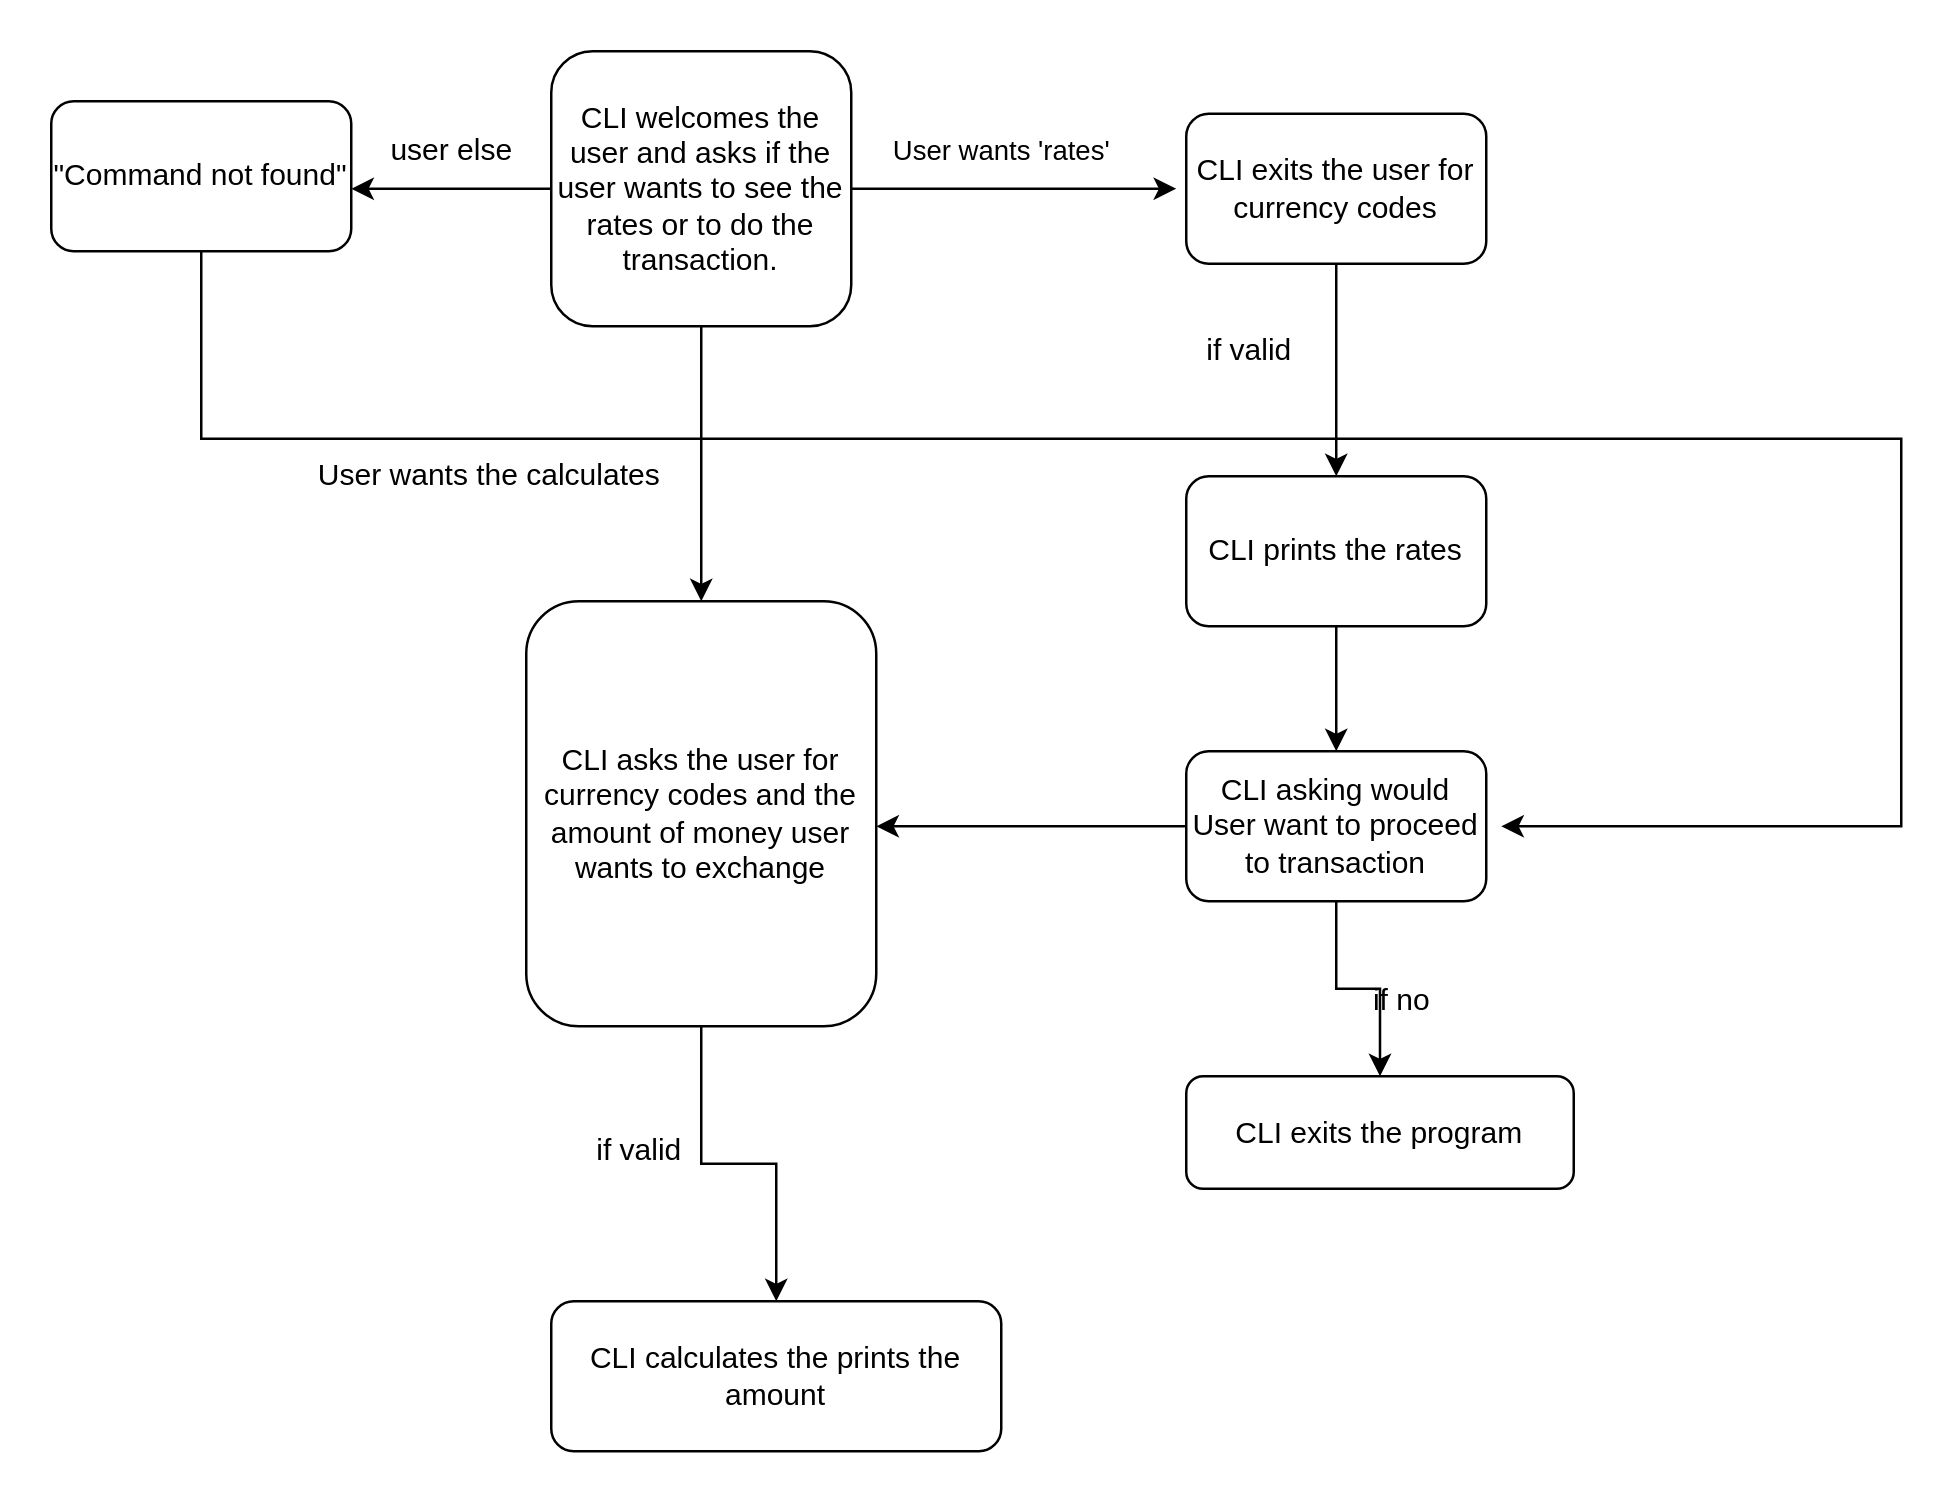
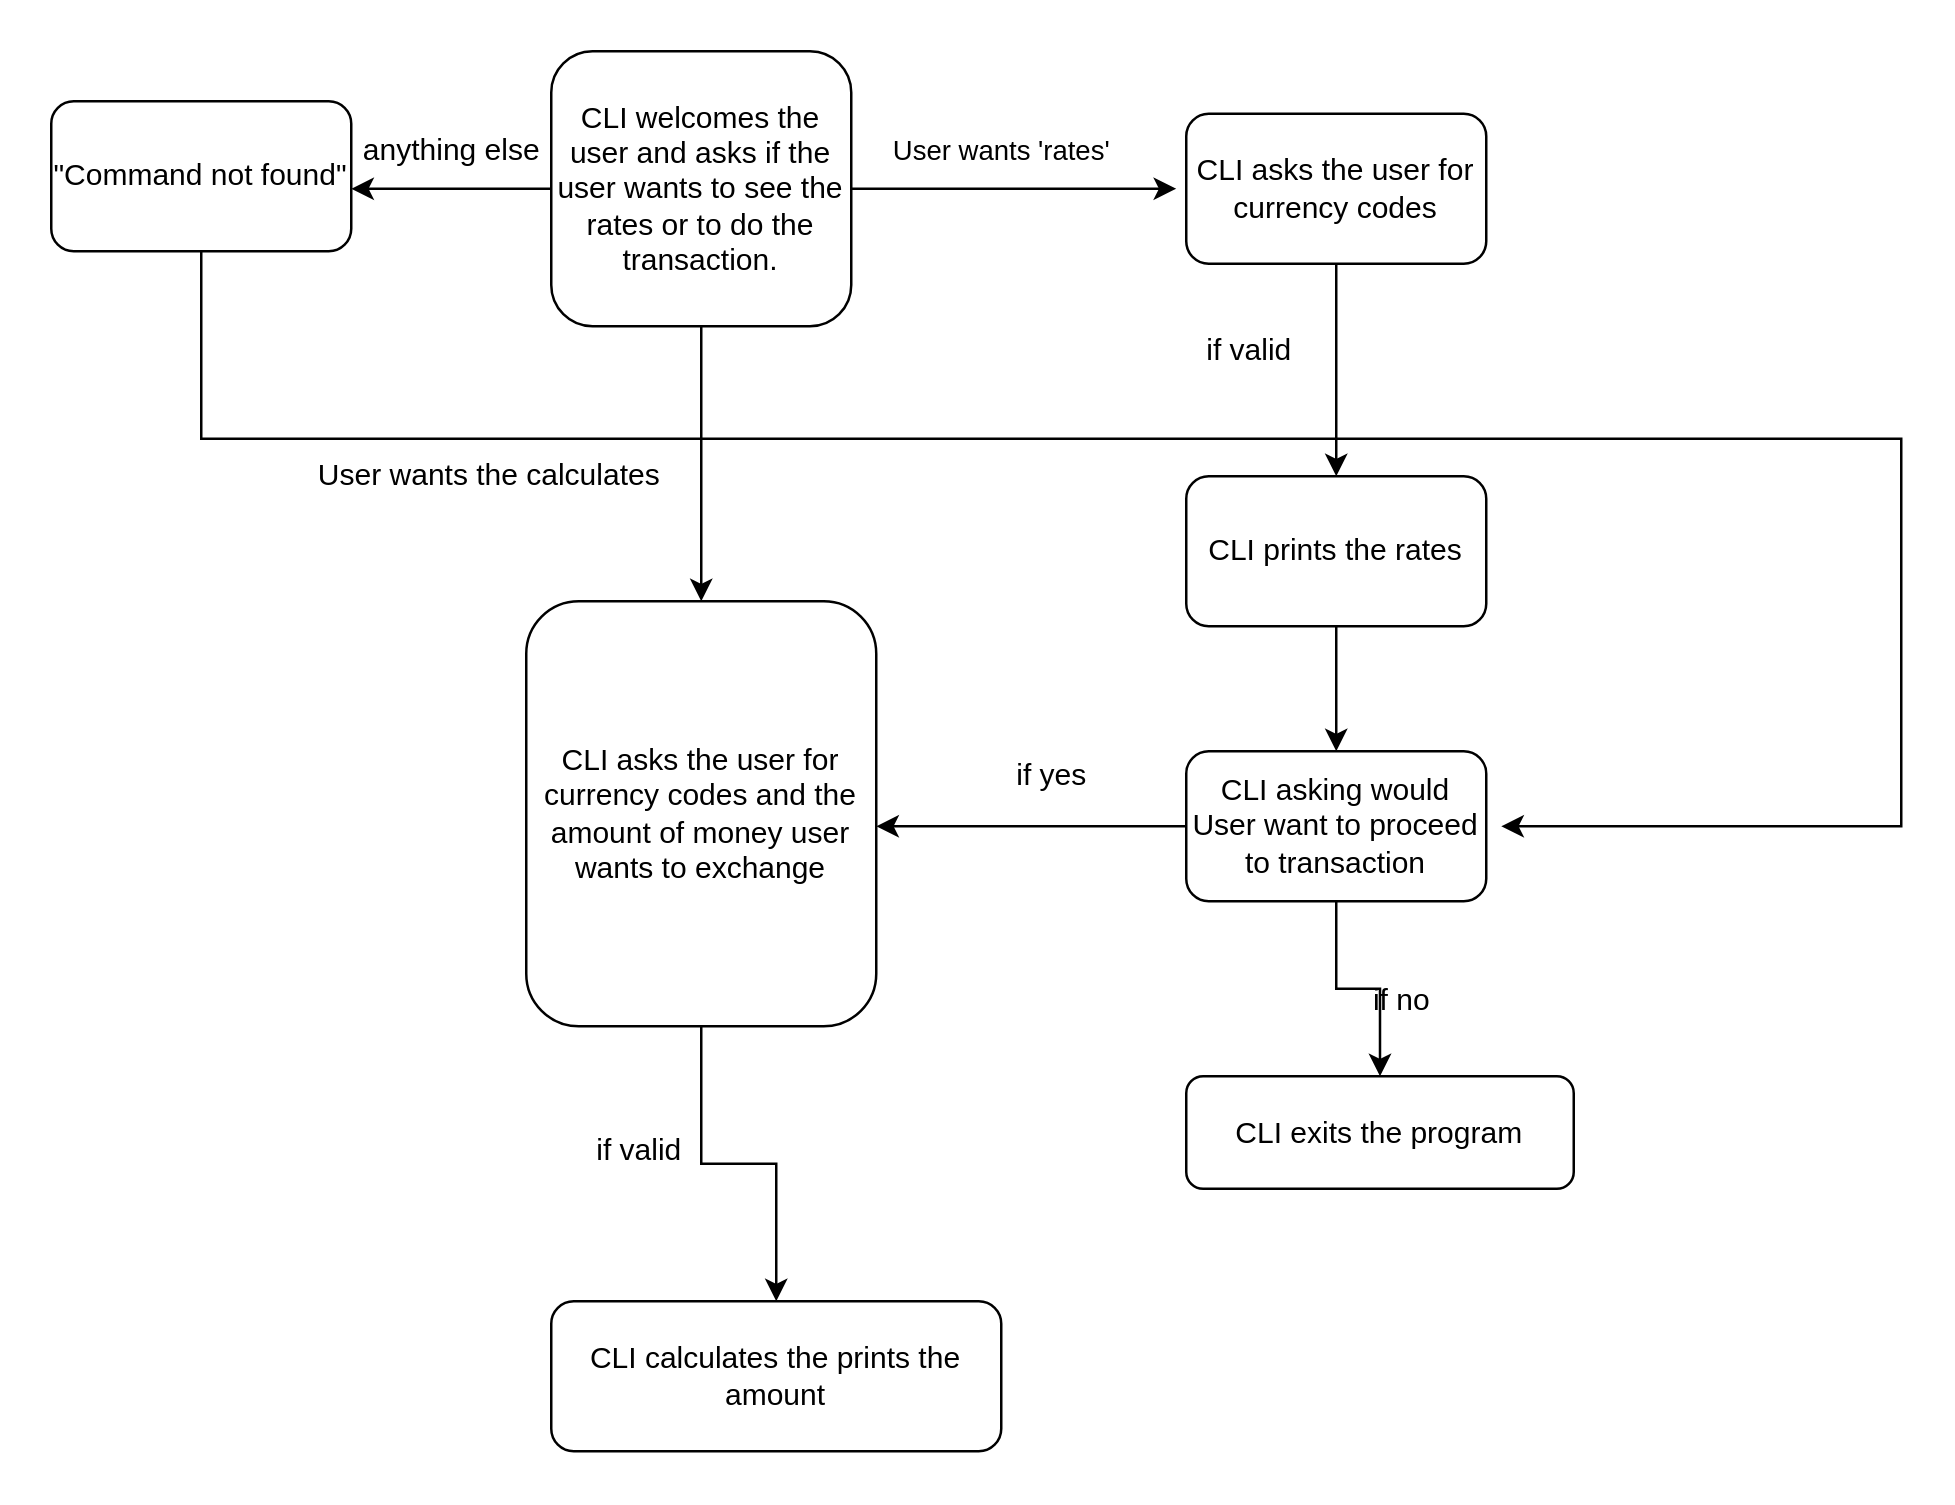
  <mxCell id="0" />
  <mxCell id="1" parent="0" />
  <mxCell id="2" value="User wants 'rates'" style="edgeStyle=orthogonalEdgeStyle;rounded=0;orthogonalLoop=1;jettySize=auto;html=1;exitX=1;exitY=0.5;exitDx=0;exitDy=0;" parent="1" edge="1"><mxGeometry x="-0.077" y="15" relative="1" as="geometry"><mxPoint x="470" y="75" as="targetPoint" /><mxPoint x="340" y="75" as="sourcePoint" /><mxPoint as="offset" /></mxGeometry></mxCell>
  <mxCell id="3" style="edgeStyle=orthogonalEdgeStyle;rounded=0;orthogonalLoop=1;jettySize=auto;html=1;exitX=0.5;exitY=1;exitDx=0;exitDy=0;" parent="1" edge="1"><mxGeometry relative="1" as="geometry"><mxPoint x="280" y="240" as="targetPoint" /><mxPoint x="280" y="130" as="sourcePoint" /></mxGeometry></mxCell>
  <mxCell id="4" style="edgeStyle=orthogonalEdgeStyle;rounded=0;orthogonalLoop=1;jettySize=auto;html=1;exitX=0;exitY=0.5;exitDx=0;exitDy=0;" parent="1" edge="1"><mxGeometry relative="1" as="geometry"><mxPoint x="140" y="75" as="targetPoint" /><mxPoint x="220" y="75" as="sourcePoint" /></mxGeometry></mxCell>
  <mxCell id="5" value="CLI welcomes the user and asks if the user wants to see the rates or to do the transaction." style="rounded=1;whiteSpace=wrap;html=1;fontSize=12;glass=0;strokeWidth=1;shadow=0;" parent="1" vertex="1"><mxGeometry x="220" y="20" width="120" height="110" as="geometry" /></mxCell>
  <mxCell id="6" value="User wants the calculates" style="text;html=1;align=center;verticalAlign=middle;resizable=0;points=[];autosize=1;" parent="1" vertex="1"><mxGeometry x="120" y="180" width="150" height="20" as="geometry" /></mxCell>
  <mxCell id="7" style="edgeStyle=orthogonalEdgeStyle;rounded=0;orthogonalLoop=1;jettySize=auto;html=1;exitX=0.5;exitY=1;exitDx=0;exitDy=0;" parent="1" source="8" edge="1"><mxGeometry relative="1" as="geometry"><mxPoint x="534" y="190" as="targetPoint" /></mxGeometry></mxCell>
- <mxCell id="8" value="CLI exits the user for currency codes" style="rounded=1;whiteSpace=wrap;html=1;" parent="1" vertex="1"><mxGeometry x="474" y="45" width="120" height="60" as="geometry" /></mxCell>
+ <mxCell id="8" value="CLI asks the user for currency codes" style="rounded=1;whiteSpace=wrap;html=1;" parent="1" vertex="1"><mxGeometry x="474" y="45" width="120" height="60" as="geometry" /></mxCell>
  <mxCell id="9" value="if valid" style="text;html=1;align=center;verticalAlign=middle;resizable=0;points=[];autosize=1;" parent="1" vertex="1"><mxGeometry x="474" y="130" width="50" height="20" as="geometry" /></mxCell>
  <mxCell id="10" style="edgeStyle=orthogonalEdgeStyle;rounded=0;orthogonalLoop=1;jettySize=auto;html=1;exitX=0.5;exitY=1;exitDx=0;exitDy=0;entryX=0.5;entryY=0;entryDx=0;entryDy=0;" parent="1" source="12" target="15" edge="1"><mxGeometry relative="1" as="geometry" /></mxCell>
  <mxCell id="11" style="edgeStyle=orthogonalEdgeStyle;rounded=0;orthogonalLoop=1;jettySize=auto;html=1;exitX=0;exitY=0.5;exitDx=0;exitDy=0;" parent="1" source="12" edge="1"><mxGeometry relative="1" as="geometry"><mxPoint x="350" y="330" as="targetPoint" /></mxGeometry></mxCell>
  <mxCell id="12" value="CLI asking would User want to proceed to transaction" style="rounded=1;whiteSpace=wrap;html=1;" parent="1" vertex="1"><mxGeometry x="474" y="300" width="120" height="60" as="geometry" /></mxCell>
  <mxCell id="13" style="edgeStyle=orthogonalEdgeStyle;rounded=0;orthogonalLoop=1;jettySize=auto;html=1;exitX=0.5;exitY=1;exitDx=0;exitDy=0;entryX=0.5;entryY=0;entryDx=0;entryDy=0;" parent="1" source="14" target="12" edge="1"><mxGeometry relative="1" as="geometry" /></mxCell>
  <mxCell id="14" value="&lt;div&gt;CLI prints the rates&lt;/div&gt;" style="rounded=1;whiteSpace=wrap;html=1;" parent="1" vertex="1"><mxGeometry x="474" y="190" width="120" height="60" as="geometry" /></mxCell>
  <mxCell id="15" value="CLI exits the program" style="rounded=1;whiteSpace=wrap;html=1;" parent="1" vertex="1"><mxGeometry x="474" y="430" width="155" height="45" as="geometry" /></mxCell>
  <mxCell id="16" value="if no" style="text;html=1;align=center;verticalAlign=middle;resizable=0;points=[];autosize=1;" parent="1" vertex="1"><mxGeometry x="540" y="390" width="40" height="20" as="geometry" /></mxCell>
+ <mxCell id="17" value="if yes" style="text;html=1;align=center;verticalAlign=middle;resizable=0;points=[];autosize=1;" parent="1" vertex="1"><mxGeometry x="400" y="300" width="40" height="20" as="geometry" /></mxCell>
  <mxCell id="18" style="edgeStyle=orthogonalEdgeStyle;rounded=0;orthogonalLoop=1;jettySize=auto;html=1;exitX=0.5;exitY=1;exitDx=0;exitDy=0;" edge="1" parent="1" source="19"><mxGeometry relative="1" as="geometry"><mxPoint x="600" y="330" as="targetPoint" /><Array as="points"><mxPoint x="80" y="175" /><mxPoint x="760" y="175" /><mxPoint x="760" y="330" /><mxPoint x="710" y="330" /></Array></mxGeometry></mxCell>
  <mxCell id="19" value="&lt;div&gt;&quot;Command not found&quot;&lt;/div&gt;" style="rounded=1;whiteSpace=wrap;html=1;" parent="1" vertex="1"><mxGeometry x="20" y="40" width="120" height="60" as="geometry" /></mxCell>
- <mxCell id="20" value="user else" style="text;html=1;align=center;verticalAlign=middle;resizable=0;points=[];autosize=1;" parent="1" vertex="1"><mxGeometry x="140" y="50" width="80" height="20" as="geometry" /></mxCell>
+ <mxCell id="20" value="anything else" style="text;html=1;align=center;verticalAlign=middle;resizable=0;points=[];autosize=1;" parent="1" vertex="1"><mxGeometry x="140" y="50" width="80" height="20" as="geometry" /></mxCell>
  <mxCell id="21" style="edgeStyle=orthogonalEdgeStyle;rounded=0;orthogonalLoop=1;jettySize=auto;html=1;exitX=0.5;exitY=1;exitDx=0;exitDy=0;entryX=0.5;entryY=0;entryDx=0;entryDy=0;" parent="1" source="22" target="23" edge="1"><mxGeometry relative="1" as="geometry" /></mxCell>
  <mxCell id="22" value="CLI asks the user for currency codes and the amount of money user wants to exchange" style="rounded=1;whiteSpace=wrap;html=1;" parent="1" vertex="1"><mxGeometry x="210" y="240" width="140" height="170" as="geometry" /></mxCell>
  <mxCell id="23" value="&lt;div&gt;CLI calculates the prints the amount&lt;/div&gt;" style="rounded=1;whiteSpace=wrap;html=1;" parent="1" vertex="1"><mxGeometry x="220" y="520" width="180" height="60" as="geometry" /></mxCell>
  <mxCell id="24" value="if valid" style="text;html=1;align=center;verticalAlign=middle;resizable=0;points=[];autosize=1;" parent="1" vertex="1"><mxGeometry x="230" y="450" width="50" height="20" as="geometry" /></mxCell>
